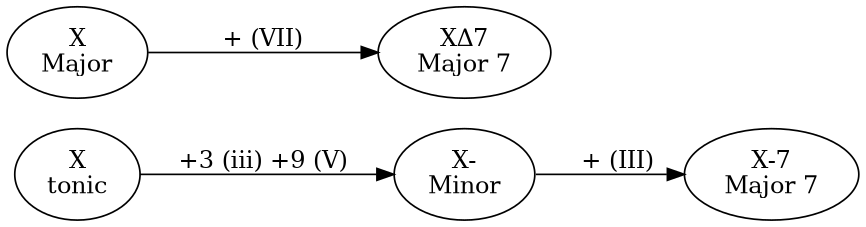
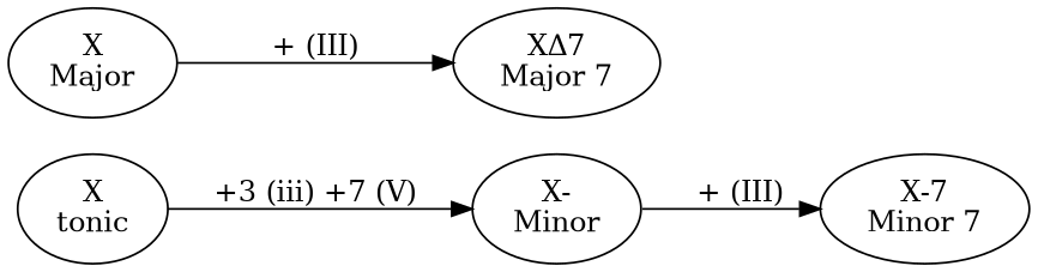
  digraph {
    rankdir=LR
    n1 [label="X\ntonic"]
    n2 [label="X-\nMinor"]
    n3 [label="X\nMajor"]
    n4 [label="XΔ7\nMajor 7"]
-   n5 [label="X-7\nMajor 7"]
-   n1 -> n2 [label="+3 (iii) +9 (V)"]
+   n5 [label="X-7\nMinor 7"]
+   n1 -> n2 [label="+3 (iii) +7 (V)"]
    n2 -> n5 [label="+ (III)"]
-   n3 -> n4 [label="+ (VII)"]
+   n3 -> n4 [label="+ (III)"]
  }
